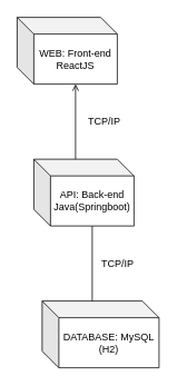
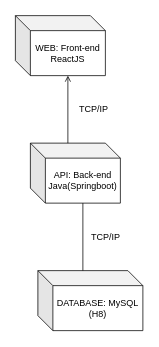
  <mxCell id="0" />
  <mxCell id="1" parent="0" />
  <mxCell id="2" value="WEB: Front-end&lt;br&gt;ReactJS" style="shape=cube;whiteSpace=wrap;html=1;boundedLbl=1;backgroundOutline=1;darkOpacity=0.05;darkOpacity2=0.1;" vertex="1" parent="1"><mxGeometry x="20" y="20" width="120" height="80" as="geometry" /></mxCell>
  <mxCell id="3" value="API: Back-end&lt;br&gt;Java(Springboot)" style="shape=cube;whiteSpace=wrap;html=1;boundedLbl=1;backgroundOutline=1;darkOpacity=0.05;darkOpacity2=0.1;" vertex="1" parent="1"><mxGeometry x="40" y="190" width="120" height="80" as="geometry" /></mxCell>
- <mxCell id="4" value="DATABASE: MySQL&lt;br&gt;(H2)" style="shape=cube;whiteSpace=wrap;html=1;boundedLbl=1;backgroundOutline=1;darkOpacity=0.05;darkOpacity2=0.1;" vertex="1" parent="1"><mxGeometry x="50" y="360" width="140" height="80" as="geometry" /></mxCell>
+ <mxCell id="4" value="DATABASE: MySQL&lt;br&gt;(H8)" style="shape=cube;whiteSpace=wrap;html=1;boundedLbl=1;backgroundOutline=1;darkOpacity=0.05;darkOpacity2=0.1;" vertex="1" parent="1"><mxGeometry x="50" y="360" width="140" height="80" as="geometry" /></mxCell>
  <mxCell id="5" value="" style="endArrow=open;html=1;rounded=0;entryX=0;entryY=0;entryDx=70;entryDy=80;entryPerimeter=0;exitX=0;exitY=0;exitDx=50;exitDy=0;exitPerimeter=0;" edge="1" parent="1" source="3" target="2"><mxGeometry width="50" height="50" relative="1" as="geometry"><mxPoint x="100" y="290" as="sourcePoint" /><mxPoint x="150" y="240" as="targetPoint" /></mxGeometry></mxCell>
  <mxCell id="6" value="" style="endArrow=none;html=1;rounded=0;entryX=0;entryY=0;entryDx=70;entryDy=80;entryPerimeter=0;exitX=0;exitY=0;exitDx=60;exitDy=0;exitPerimeter=0;" edge="1" parent="1" source="4" target="3"><mxGeometry width="50" height="50" relative="1" as="geometry"><mxPoint x="100" y="240" as="sourcePoint" /><mxPoint x="100" y="110" as="targetPoint" /></mxGeometry></mxCell>
  <mxCell id="7" value="TCP/IP" style="text;html=1;align=center;verticalAlign=middle;resizable=0;points=[];autosize=1;strokeColor=none;fillColor=none;" vertex="1" parent="1"><mxGeometry x="94" y="130" width="60" height="30" as="geometry" /></mxCell>
  <mxCell id="8" value="TCP/IP" style="text;html=1;align=center;verticalAlign=middle;resizable=0;points=[];autosize=1;strokeColor=none;fillColor=none;" vertex="1" parent="1"><mxGeometry x="110" y="300" width="60" height="30" as="geometry" /></mxCell>
